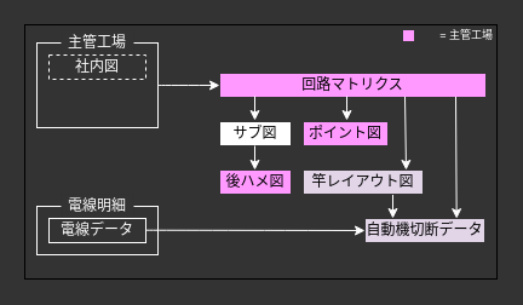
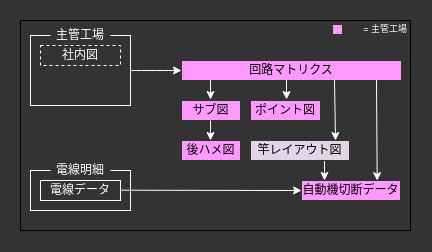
  <mxCell id="0" />
  <mxCell id="1" parent="0" />
  <mxCell id="2" value="" style="rounded=0;whiteSpace=wrap;html=1;fillStyle=solid;fillColor=#333333;fontColor=#FFFFFF;container=0;" parent="1" vertex="1"><mxGeometry x="20" y="20" width="390" height="210" as="geometry" /></mxCell>
  <mxCell id="3" value="回路マトリクス" style="rounded=0;whiteSpace=wrap;strokeColor=#333333;fillStyle=solid;fillColor=#ff99ff;fontColor=#000000;" parent="1" vertex="1"><mxGeometry x="181" y="60" width="220" height="20" as="geometry" /></mxCell>
  <mxCell id="4" value="" style="edgeStyle=none;curved=1;html=1;exitX=1;exitY=0.5;exitDx=0;exitDy=0;entryX=0;entryY=0.5;entryDx=0;entryDy=0;strokeColor=#FFFFFF;" parent="1" source="5" target="3" edge="1"><mxGeometry relative="1" as="geometry"><mxPoint x="200" y="190" as="targetPoint" /><Array as="points" /></mxGeometry></mxCell>
  <mxCell id="5" value="" style="rounded=0;labelBackgroundColor=none;whiteSpace=wrap;fillStyle=solid;fillColor=#333333;fontColor=#FFFFFF;strokeColor=#FFFFFF;" parent="1" vertex="1"><mxGeometry x="30" y="35" width="100" height="70" as="geometry" /></mxCell>
  <mxCell id="6" value="" style="edgeStyle=none;html=1;entryX=0.5;entryY=0;entryDx=0;entryDy=0;labelBackgroundColor=none;fontColor=#FFFFFF;strokeColor=#FFFFFF;" parent="1" edge="1"><mxGeometry relative="1" as="geometry"><mxPoint x="210" y="79" as="sourcePoint" /><mxPoint x="210" y="99" as="targetPoint" /></mxGeometry></mxCell>
- <mxCell id="7" value="サブ図" style="rounded=0;whiteSpace=wrap;strokeColor=#333333;fillStyle=solid;fillColor=#ffffff;fontColor=#000000;" parent="1" vertex="1"><mxGeometry x="181" y="100" width="59" height="20" as="geometry" /></mxCell>
+ <mxCell id="7" value="サブ図" style="rounded=0;whiteSpace=wrap;strokeColor=#333333;fillStyle=solid;fillColor=#ff99ff;fontColor=#000000;" parent="1" vertex="1"><mxGeometry x="181" y="100" width="59" height="20" as="geometry" /></mxCell>
  <mxCell id="8" value="主管工場" style="rounded=0;labelBackgroundColor=none;whiteSpace=wrap;fillStyle=solid;fillColor=#333333;fontColor=#FFFFFF;strokeColor=none;" parent="1" vertex="1"><mxGeometry x="50" y="25" width="60" height="20" as="geometry" /></mxCell>
  <mxCell id="9" value="" style="edgeStyle=none;html=1;entryX=0.5;entryY=0;entryDx=0;entryDy=0;labelBackgroundColor=none;fontColor=#FFFFFF;strokeColor=#FFFFFF;" parent="1" edge="1"><mxGeometry relative="1" as="geometry"><mxPoint x="210" y="120" as="sourcePoint" /><mxPoint x="210" y="140" as="targetPoint" /></mxGeometry></mxCell>
  <mxCell id="10" value="社内図" style="rounded=0;labelBackgroundColor=none;whiteSpace=wrap;fillStyle=solid;fillColor=#333333;fontColor=#FFFFFF;strokeColor=#FFFFFF;dashed=1;" parent="1" vertex="1"><mxGeometry x="40" y="45" width="80" height="20" as="geometry" /></mxCell>
  <mxCell id="11" value="" style="edgeStyle=none;html=1;entryX=0.5;entryY=0;entryDx=0;entryDy=0;labelBackgroundColor=none;fontColor=#FFFFFF;strokeColor=#FFFFFF;" parent="1" edge="1"><mxGeometry relative="1" as="geometry"><mxPoint x="324" y="160" as="sourcePoint" /><mxPoint x="324" y="180" as="targetPoint" /></mxGeometry></mxCell>
  <mxCell id="12" value="" style="rounded=0;labelBackgroundColor=none;whiteSpace=wrap;fillStyle=solid;fillColor=#333333;fontColor=#FFFFFF;strokeColor=#FFFFFF;" parent="1" vertex="1"><mxGeometry x="30" y="170" width="100" height="40" as="geometry" /></mxCell>
  <mxCell id="13" value="後ハメ図" style="rounded=0;whiteSpace=wrap;strokeColor=#333333;fillStyle=solid;fillColor=#ff99ff;fontColor=#000000;" parent="1" vertex="1"><mxGeometry x="181" y="140" width="59" height="20" as="geometry" /></mxCell>
  <mxCell id="14" value="竿レイアウト図" style="rounded=0;whiteSpace=wrap;strokeColor=#333333;fillStyle=solid;fillColor=#e1d5e7;fontColor=#000000;" parent="1" vertex="1"><mxGeometry x="250" y="140" width="99" height="20" as="geometry" /></mxCell>
  <mxCell id="15" value="" style="edgeStyle=none;html=1;labelBackgroundColor=none;fontColor=#FFFFFF;strokeColor=#FFFFFF;exitX=0.355;exitY=0.967;exitDx=0;exitDy=0;exitPerimeter=0;" parent="1" edge="1"><mxGeometry relative="1" as="geometry"><mxPoint x="334" y="79.34" as="sourcePoint" /><mxPoint x="335" y="140" as="targetPoint" /></mxGeometry></mxCell>
- <mxCell id="16" value="自動機切断データ" style="rounded=0;whiteSpace=wrap;strokeColor=#333333;fillStyle=solid;fillColor=#e1d5e7;fontColor=#000000;" parent="1" vertex="1"><mxGeometry x="301" y="180" width="99" height="20" as="geometry" /></mxCell>
+ <mxCell id="16" value="自動機切断データ" style="rounded=0;whiteSpace=wrap;strokeColor=#333333;fillStyle=solid;fillColor=#ff99ff;fontColor=#000000;" parent="1" vertex="1"><mxGeometry x="301" y="180" width="99" height="20" as="geometry" /></mxCell>
  <mxCell id="17" value="ポイント図" style="rounded=0;whiteSpace=wrap;strokeColor=#333333;fillStyle=solid;fillColor=#ff99ff;fontColor=#000000;" parent="1" vertex="1"><mxGeometry x="250" y="100" width="70" height="20" as="geometry" /></mxCell>
  <mxCell id="18" value="" style="edgeStyle=none;html=1;entryX=0.5;entryY=0;entryDx=0;entryDy=0;labelBackgroundColor=none;fontColor=#FFFFFF;strokeColor=#FFFFFF;" parent="1" edge="1"><mxGeometry relative="1" as="geometry"><mxPoint x="286" y="79" as="sourcePoint" /><mxPoint x="286" y="99" as="targetPoint" /></mxGeometry></mxCell>
  <mxCell id="19" value="" style="edgeStyle=none;curved=1;html=1;exitX=1;exitY=0.5;exitDx=0;exitDy=0;entryX=0;entryY=0.5;entryDx=0;entryDy=0;strokeColor=#FFFFFF;" parent="1" target="16" edge="1"><mxGeometry relative="1" as="geometry"><mxPoint x="171" y="189.72" as="targetPoint" /><Array as="points" /><mxPoint x="120" y="189.72" as="sourcePoint" /></mxGeometry></mxCell>
  <mxCell id="20" value="電線明細" style="rounded=0;labelBackgroundColor=none;whiteSpace=wrap;fillStyle=solid;fillColor=#333333;fontColor=#FFFFFF;strokeColor=none;" parent="1" vertex="1"><mxGeometry x="50" y="160" width="60" height="20" as="geometry" /></mxCell>
  <mxCell id="21" value="電線データ" style="rounded=0;labelBackgroundColor=none;whiteSpace=wrap;fillStyle=solid;fillColor=#333333;fontColor=#FFFFFF;strokeColor=#FFFFFF;" parent="1" vertex="1"><mxGeometry x="40" y="180" width="80" height="20" as="geometry" /></mxCell>
  <mxCell id="22" value="" style="edgeStyle=none;html=1;labelBackgroundColor=none;fontColor=#FFFFFF;strokeColor=#FFFFFF;exitX=0.355;exitY=0.967;exitDx=0;exitDy=0;exitPerimeter=0;entryX=0.805;entryY=0.008;entryDx=0;entryDy=0;entryPerimeter=0;" parent="1" edge="1"><mxGeometry relative="1" as="geometry"><mxPoint x="376" y="79.34" as="sourcePoint" /><mxPoint x="376.695" y="180.16" as="targetPoint" /></mxGeometry></mxCell>
  <mxCell id="23" value="&lt;meta charset=&quot;utf-8&quot;&gt;&lt;span style=&quot;color: rgb(255, 255, 255); font-family: Helvetica; font-size: 9px; font-style: normal; font-variant-ligatures: normal; font-variant-caps: normal; font-weight: 400; letter-spacing: normal; orphans: 2; text-indent: 0px; text-transform: none; widows: 2; word-spacing: 0px; -webkit-text-stroke-width: 0px; text-decoration-thickness: initial; text-decoration-style: initial; text-decoration-color: initial; float: none; display: inline !important;&quot;&gt;= 主管工場&lt;/span&gt;" style="text;whiteSpace=wrap;html=1;verticalAlign=middle;labelBackgroundColor=none;align=right;horizontal=1;" vertex="1" parent="1"><mxGeometry x="341" y="23" width="68" height="10" as="geometry" /></mxCell>
  <mxCell id="24" value="" style="rounded=0;whiteSpace=wrap;strokeColor=#333333;fillStyle=solid;fillColor=#ff99ff;fontColor=#000000;" vertex="1" parent="1"><mxGeometry x="332" y="24" width="10" height="10" as="geometry" /></mxCell>
